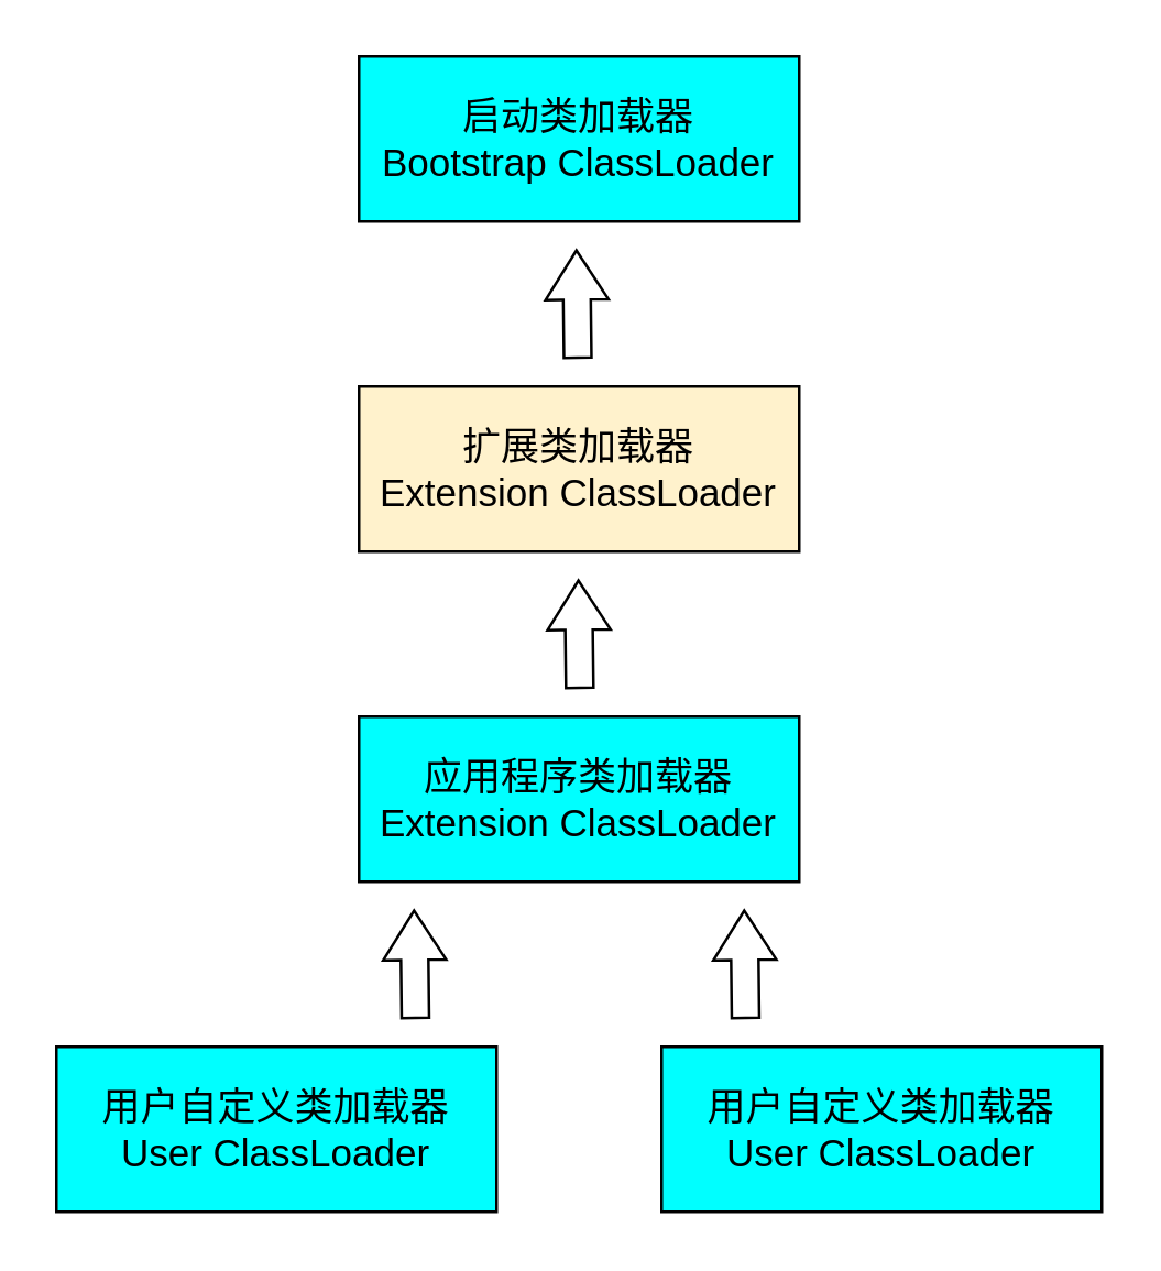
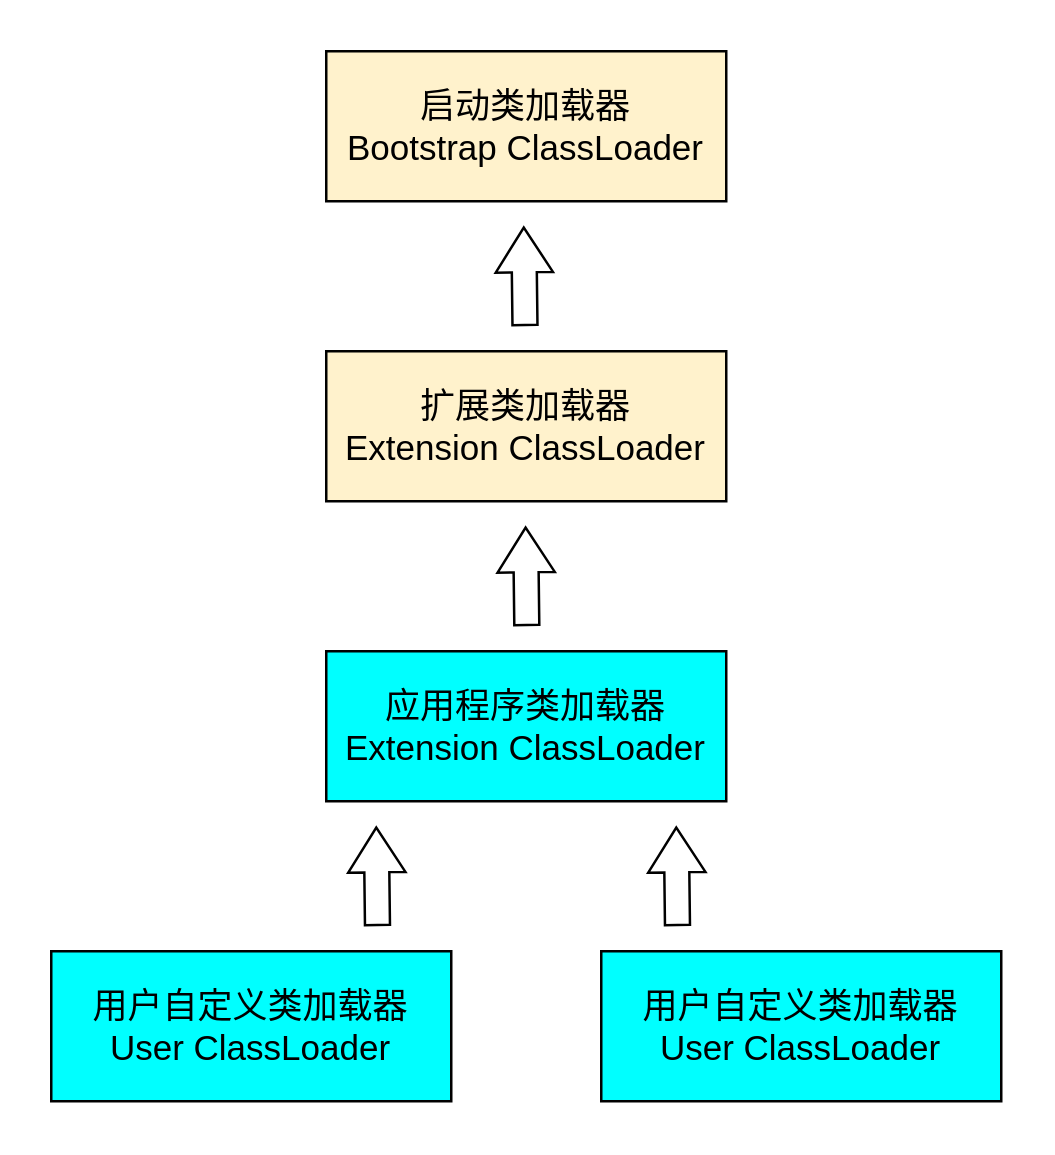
  <mxCell id="0" />
  <mxCell id="1" parent="0" />
- <mxCell id="2" value="&lt;font style=&quot;font-size: 14px;&quot;&gt;启动类加载器&lt;br&gt;Bootstrap ClassLoader&lt;br&gt;&lt;/font&gt;" style="rounded=0;whiteSpace=wrap;html=1;fillColor=#00FFFF;" parent="1" vertex="1"><mxGeometry x="130" y="20" width="160" height="60" as="geometry" /></mxCell>
+ <mxCell id="2" value="&lt;font style=&quot;font-size: 14px;&quot;&gt;启动类加载器&lt;br&gt;Bootstrap ClassLoader&lt;br&gt;&lt;/font&gt;" style="rounded=0;whiteSpace=wrap;html=1;fillColor=#fff2cc;" parent="1" vertex="1"><mxGeometry x="130" y="20" width="160" height="60" as="geometry" /></mxCell>
  <mxCell id="3" value="&lt;font style=&quot;font-size: 14px;&quot;&gt;扩展类加载器&lt;br&gt;Extension ClassLoader&lt;br&gt;&lt;/font&gt;" style="rounded=0;whiteSpace=wrap;html=1;fillColor=#fff2cc;" parent="1" vertex="1"><mxGeometry x="130" y="140" width="160" height="60" as="geometry" /></mxCell>
  <mxCell id="4" value="&lt;font style=&quot;font-size: 14px;&quot;&gt;应用程序类加载器&lt;br&gt;Extension ClassLoader&lt;br&gt;&lt;/font&gt;" style="rounded=0;whiteSpace=wrap;html=1;fillColor=#00FFFF;" parent="1" vertex="1"><mxGeometry x="130" y="260" width="160" height="60" as="geometry" /></mxCell>
  <mxCell id="5" value="&lt;font style=&quot;font-size: 14px;&quot;&gt;用户自定义类加载器&lt;br&gt;User ClassLoader&lt;br&gt;&lt;/font&gt;" style="rounded=0;whiteSpace=wrap;html=1;fillColor=#00FFFF;" parent="1" vertex="1"><mxGeometry x="20" y="380" width="160" height="60" as="geometry" /></mxCell>
  <mxCell id="6" value="&lt;font style=&quot;font-size: 14px;&quot;&gt;用户自定义类加载器&lt;br&gt;User ClassLoader&lt;br&gt;&lt;/font&gt;" style="rounded=0;whiteSpace=wrap;html=1;fillColor=#00FFFF;" parent="1" vertex="1"><mxGeometry x="240" y="380" width="160" height="60" as="geometry" /></mxCell>
  <mxCell id="7" value="" style="shape=flexArrow;endArrow=classic;html=1;rounded=0;fontSize=14;fontColor=#000000;endWidth=11.892;endSize=5.638;" edge="1" parent="1"><mxGeometry width="50" height="50" relative="1" as="geometry"><mxPoint x="209.5" y="130" as="sourcePoint" /><mxPoint x="209" y="90" as="targetPoint" /></mxGeometry></mxCell>
  <mxCell id="8" value="" style="shape=flexArrow;endArrow=classic;html=1;rounded=0;fontSize=14;fontColor=#000000;endWidth=11.892;endSize=5.638;" edge="1" parent="1"><mxGeometry width="50" height="50" relative="1" as="geometry"><mxPoint x="210.23" y="250" as="sourcePoint" /><mxPoint x="209.73" y="210" as="targetPoint" /></mxGeometry></mxCell>
  <mxCell id="9" value="" style="shape=flexArrow;endArrow=classic;html=1;rounded=0;fontSize=14;fontColor=#000000;endWidth=11.892;endSize=5.638;" edge="1" parent="1"><mxGeometry width="50" height="50" relative="1" as="geometry"><mxPoint x="150.5" y="370" as="sourcePoint" /><mxPoint x="150" y="330" as="targetPoint" /></mxGeometry></mxCell>
  <mxCell id="10" value="" style="shape=flexArrow;endArrow=classic;html=1;rounded=0;fontSize=14;fontColor=#000000;endWidth=11.892;endSize=5.638;" edge="1" parent="1"><mxGeometry width="50" height="50" relative="1" as="geometry"><mxPoint x="270.5" y="370" as="sourcePoint" /><mxPoint x="270" y="330" as="targetPoint" /></mxGeometry></mxCell>
